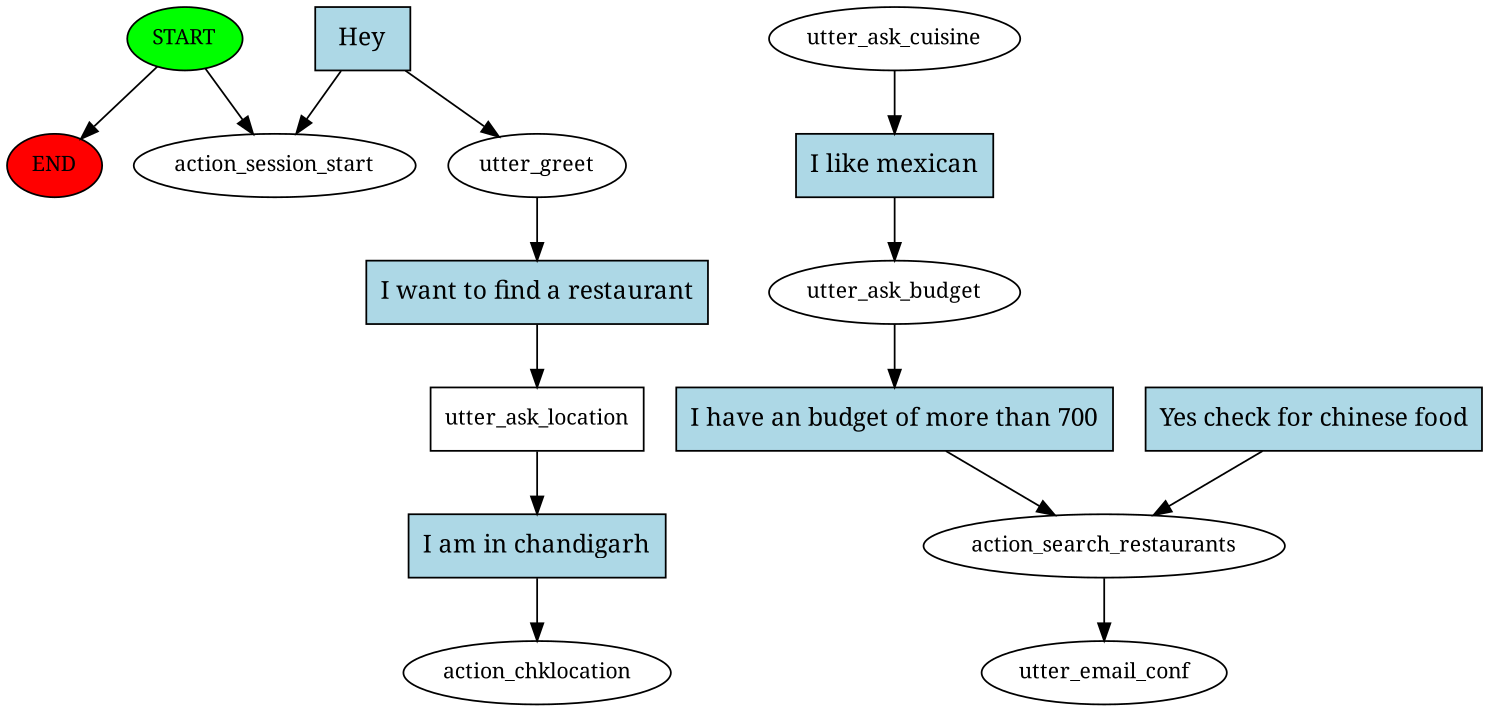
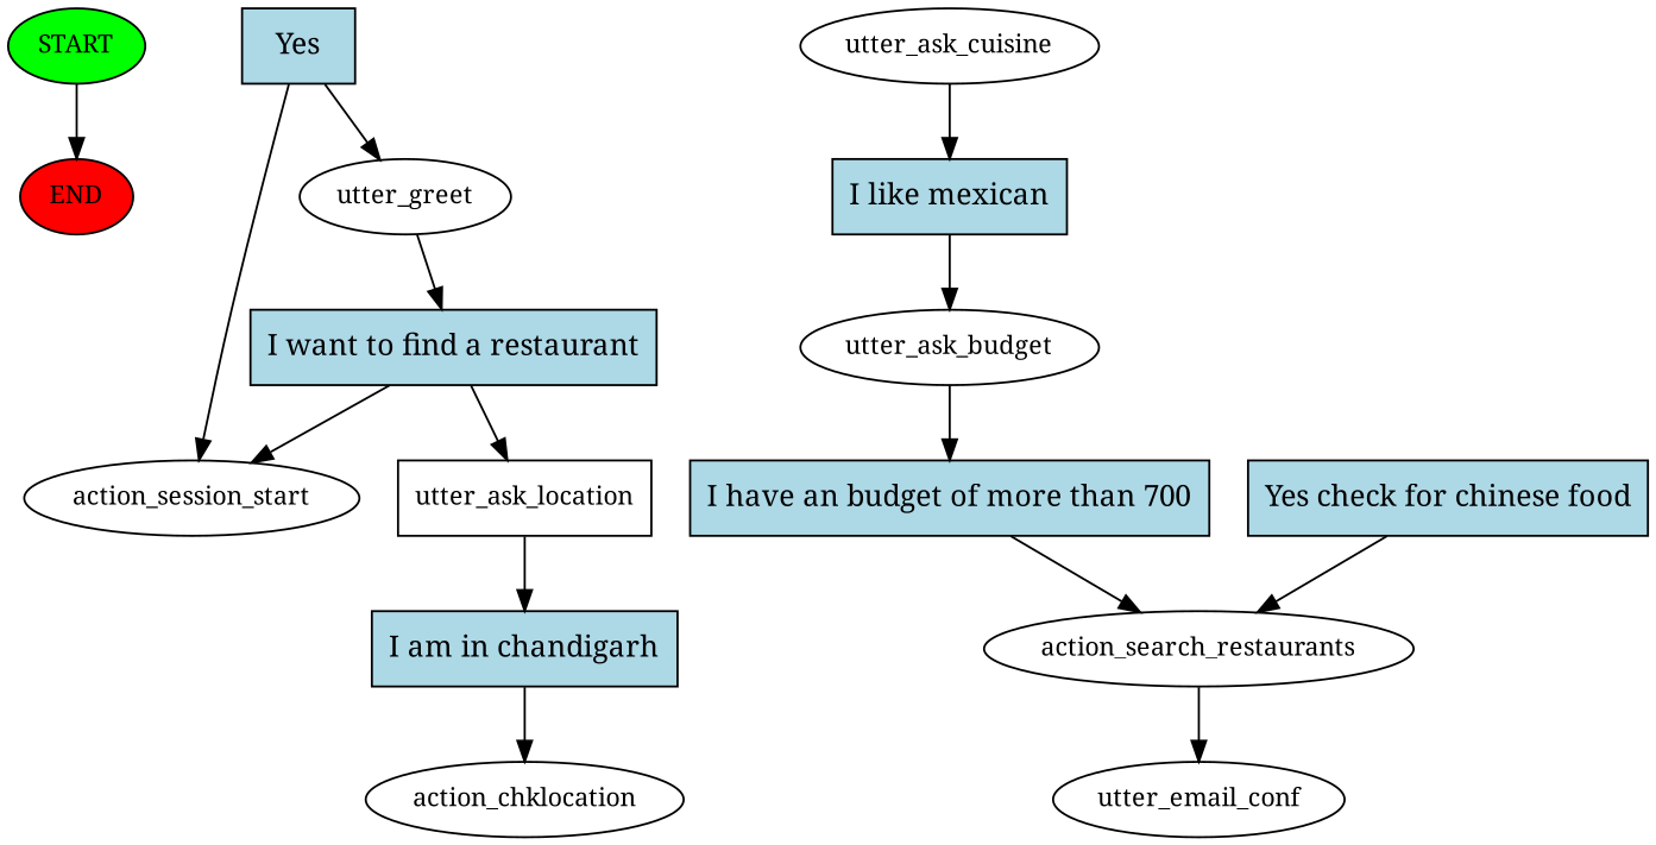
  digraph {
    fontname="Noto Serif"
    node [fontname="Noto Serif" fontsize=12]
    edge [fontname="Noto Serif"]
    n1 [fillcolor=green label=START style=filled]
    n2 [fillcolor=red label=END style=filled]
    n3 [label=action_session_start]
-   n4 [fillcolor=lightblue label=Hey shape=rect style=filled fontsize=""]
+   n4 [fillcolor=lightblue label=Yes shape=rect style=filled fontsize=""]
    n5 [label=utter_greet]
    n6 [fillcolor=lightblue label="I want to find a restaurant" shape=rect style=filled fontsize=""]
    n7 [label=utter_ask_location shape=box]
    n8 [fillcolor=lightblue label="I am in chandigarh" shape=rect style=filled fontsize=""]
    n9 [label=action_chklocation]
    n10 [label=utter_ask_cuisine]
    n11 [fillcolor=lightblue label="I like mexican" shape=rect style=filled fontsize=""]
    n12 [label=utter_ask_budget]
    n13 [fillcolor=lightblue label="I have an budget of more than 700" shape=rect style=filled fontsize=""]
    n14 [label=action_search_restaurants]
    n15 [label=utter_email_conf]
    n16 [fillcolor=lightblue label="Yes check for chinese food" shape=rect style=filled fontsize=""]
    n1 -> n2
-   n1 -> n3
+   n6 -> n3
    n4 -> n3
    n4 -> n5
    n5 -> n6
    n6 -> n7
    n7 -> n8
    n8 -> n9
    n10 -> n11
    n11 -> n12
    n12 -> n13
    n13 -> n14
    n14 -> n15
    n16 -> n14
  }
